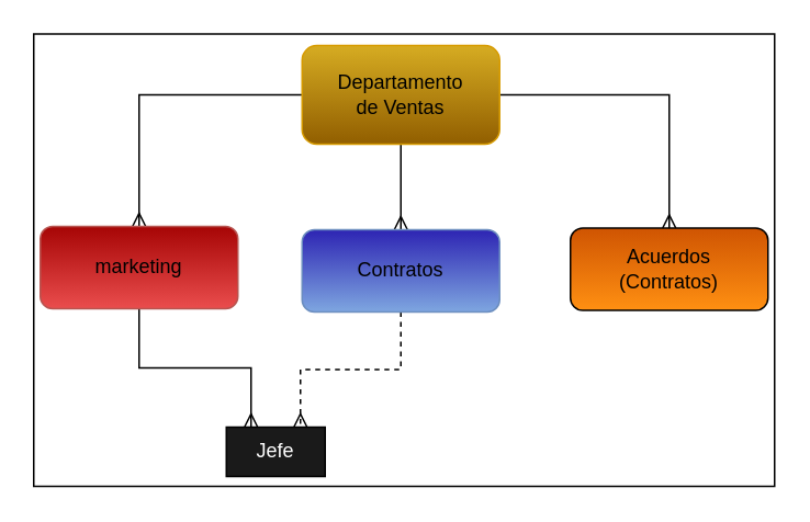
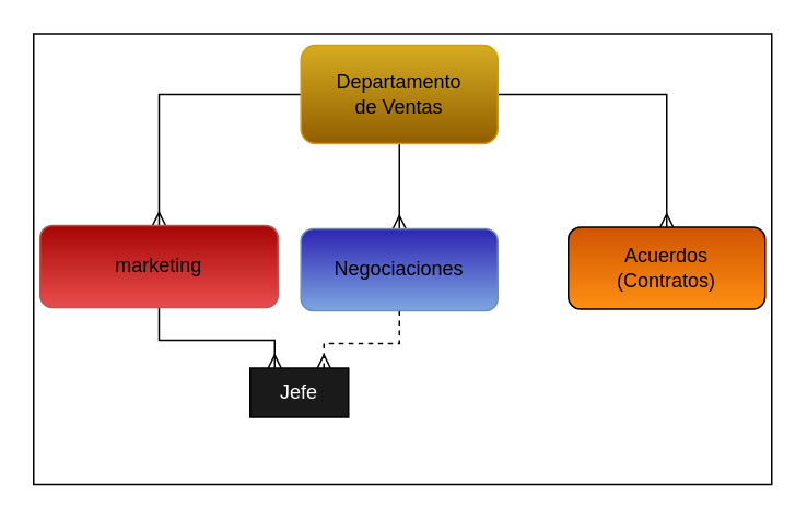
  <mxCell id="0" />
  <mxCell id="1" parent="0" />
  <mxCell id="2" value="" style="whiteSpace=wrap;html=1;fillColor=none;" vertex="1" parent="1"><mxGeometry x="20" y="20" width="450" height="275" as="geometry" /></mxCell>
  <mxCell id="3" style="edgeStyle=orthogonalEdgeStyle;rounded=0;orthogonalLoop=1;jettySize=auto;html=1;endArrow=ERmany;endFill=0;" edge="1" parent="1" source="6" target="8"><mxGeometry relative="1" as="geometry" /></mxCell>
  <mxCell id="4" style="edgeStyle=orthogonalEdgeStyle;rounded=0;orthogonalLoop=1;jettySize=auto;html=1;endArrow=ERmany;endFill=0;" edge="1" parent="1" source="6" target="11"><mxGeometry relative="1" as="geometry" /></mxCell>
  <mxCell id="5" style="edgeStyle=orthogonalEdgeStyle;rounded=0;orthogonalLoop=1;jettySize=auto;html=1;entryX=0.5;entryY=0;entryDx=0;entryDy=0;endArrow=ERmany;endFill=0;" edge="1" parent="1" source="6" target="10"><mxGeometry relative="1" as="geometry" /></mxCell>
  <mxCell id="6" value="&lt;div&gt;Departamento &lt;br&gt;&lt;/div&gt;&lt;div&gt;de Ventas&lt;/div&gt;" style="rounded=1;whiteSpace=wrap;html=1;fillColor=#D6AC22;strokeColor=#d79b00;gradientColor=#915E00;" vertex="1" parent="1"><mxGeometry x="183" y="27" width="120" height="60" as="geometry" /></mxCell>
  <mxCell id="7" style="edgeStyle=orthogonalEdgeStyle;rounded=0;orthogonalLoop=1;jettySize=auto;html=1;entryX=0.25;entryY=0;entryDx=0;entryDy=0;endArrow=ERmany;endFill=0;" edge="1" parent="1" source="8" target="12"><mxGeometry relative="1" as="geometry" /></mxCell>
- <mxCell id="8" value="marketing" style="rounded=1;whiteSpace=wrap;html=1;fillColor=#A60505;gradientColor=#EA4D4D;strokeColor=#b85450;" vertex="1" parent="1"><mxGeometry x="24" y="137" width="120" height="50" as="geometry" /></mxCell>
+ <mxCell id="8" value="marketing" style="rounded=1;whiteSpace=wrap;html=1;fillColor=#A60505;gradientColor=#EA4D4D;strokeColor=#b85450;" vertex="1" parent="1"><mxGeometry x="24" y="137" width="145" height="50" as="geometry" /></mxCell>
  <mxCell id="9" style="edgeStyle=orthogonalEdgeStyle;rounded=0;orthogonalLoop=1;jettySize=auto;html=1;entryX=0.75;entryY=0;entryDx=0;entryDy=0;endArrow=ERmany;endFill=0;dashed=1;" edge="1" parent="1" source="10" target="12"><mxGeometry relative="1" as="geometry" /></mxCell>
- <mxCell id="10" value="Contratos" style="rounded=1;whiteSpace=wrap;html=1;fillColor=#2D24B3;gradientColor=#7ea6e0;strokeColor=#6c8ebf;" vertex="1" parent="1"><mxGeometry x="183" y="139" width="120" height="50" as="geometry" /></mxCell>
+ <mxCell id="10" value="Negociaciones" style="rounded=1;whiteSpace=wrap;html=1;fillColor=#2D24B3;gradientColor=#7ea6e0;strokeColor=#6c8ebf;" vertex="1" parent="1"><mxGeometry x="183" y="139" width="120" height="50" as="geometry" /></mxCell>
  <mxCell id="11" value="&lt;div&gt;Acuerdos&lt;/div&gt;&lt;div&gt;(Contratos)&lt;/div&gt;" style="rounded=1;whiteSpace=wrap;html=1;fillColor=#CF5402;gradientColor=#FF9012;" vertex="1" parent="1"><mxGeometry x="346" y="138" width="120" height="50" as="geometry" /></mxCell>
- <mxCell id="12" value="Jefe" style="rounded=0;whiteSpace=wrap;html=1;fillColor=#1A1A1A;fontColor=#FFFFFF;" vertex="1" parent="1"><mxGeometry x="137" y="259" width="60" height="30" as="geometry" /></mxCell>
+ <mxCell id="12" value="Jefe" style="rounded=0;whiteSpace=wrap;html=1;fillColor=#1A1A1A;fontColor=#FFFFFF;" vertex="1" parent="1"><mxGeometry x="152" y="224" width="60" height="30" as="geometry" /></mxCell>
